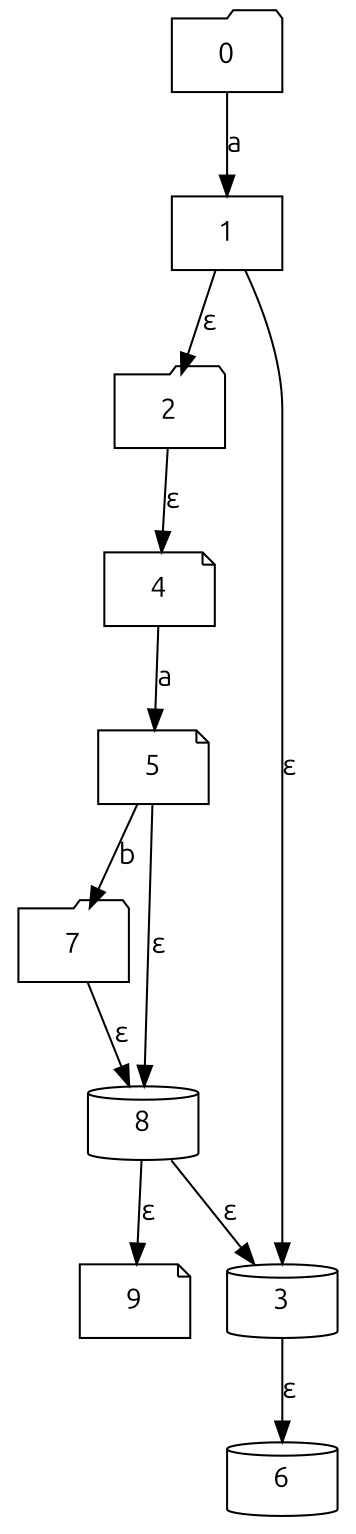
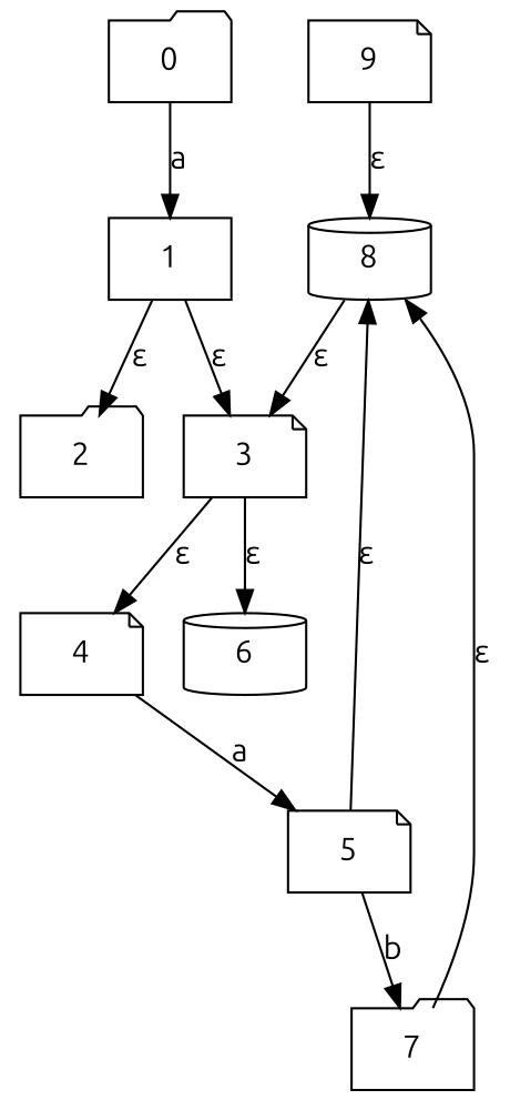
  digraph {
    fontname=Ubuntu
    rankdir=TB
    node [fontname=Ubuntu shape=note]
    edge [fontname=Ubuntu]
    9
    0 [shape=folder]
    1 [shape=box]
    2 [shape=folder]
-   3 [shape=cylinder]
+   3
    4
    6 [shape=cylinder]
    5
    7 [shape=folder]
    8 [shape=cylinder]
    0 -> 1 [label=a]
    1 -> 2 [label="ε"]
    1 -> 3 [label="ε"]
-   2 -> 4 [label="ε"]
+   3 -> 4 [label="ε"]
    3 -> 6 [label="ε"]
    4 -> 5 [label=a]
    5 -> 7 [label=b]
    5 -> 8 [label="ε"]
    7 -> 8 [label="ε"]
-   8 -> 9 [label="ε"]
+   9 -> 8 [label="ε"]
    8 -> 3 [label="ε"]
  }
